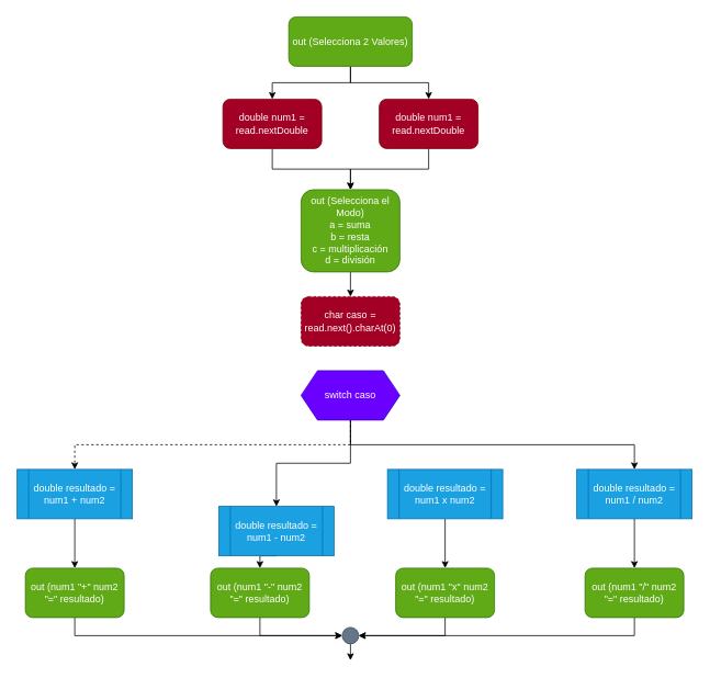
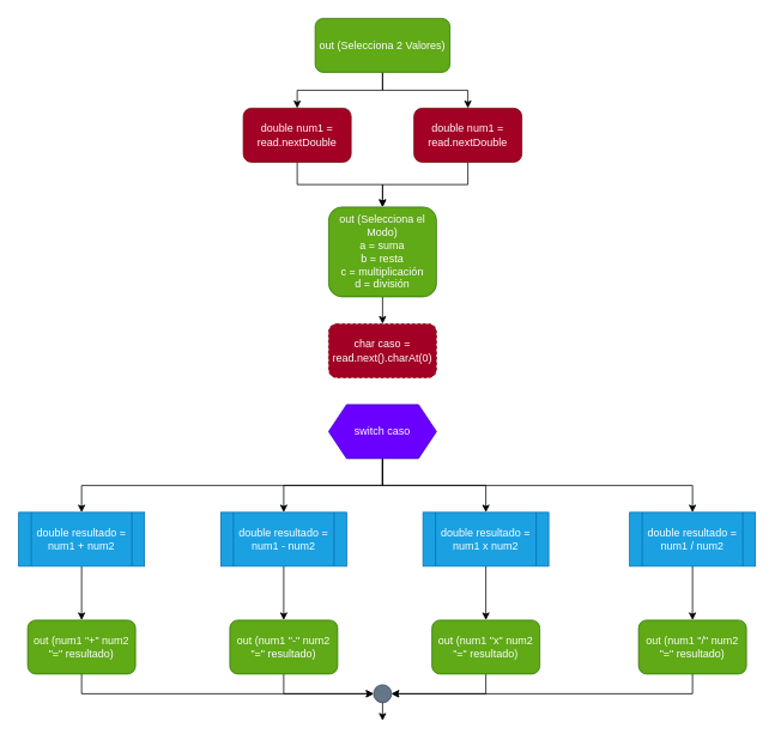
  <mxCell id="0" />
  <mxCell id="1" parent="0" />
  <mxCell id="2" style="edgeStyle=orthogonalEdgeStyle;rounded=0;orthogonalLoop=1;jettySize=auto;html=1;exitX=0.5;exitY=1;exitDx=0;exitDy=0;entryX=0.5;entryY=0;entryDx=0;entryDy=0;" edge="1" parent="1" source="4" target="6"><mxGeometry relative="1" as="geometry" /></mxCell>
  <mxCell id="3" style="edgeStyle=orthogonalEdgeStyle;rounded=0;orthogonalLoop=1;jettySize=auto;html=1;exitX=0.5;exitY=1;exitDx=0;exitDy=0;entryX=0.5;entryY=0;entryDx=0;entryDy=0;" edge="1" parent="1" source="4" target="8"><mxGeometry relative="1" as="geometry" /></mxCell>
  <mxCell id="4" value="out (Selecciona 2 Valores)" style="rounded=1;whiteSpace=wrap;html=1;fillColor=#60a917;fontColor=#ffffff;strokeColor=#2D7600;" vertex="1" parent="1"><mxGeometry x="350" y="20" width="150" height="60" as="geometry" /></mxCell>
  <mxCell id="5" style="edgeStyle=orthogonalEdgeStyle;rounded=0;orthogonalLoop=1;jettySize=auto;html=1;exitX=0.5;exitY=1;exitDx=0;exitDy=0;entryX=0.5;entryY=0;entryDx=0;entryDy=0;" edge="1" parent="1" source="6" target="10"><mxGeometry relative="1" as="geometry" /></mxCell>
  <mxCell id="6" value="double num1 = read.nextDouble" style="rounded=1;whiteSpace=wrap;html=1;fillColor=#a20025;fontColor=#ffffff;strokeColor=#6F0000;" vertex="1" parent="1"><mxGeometry x="270" y="120" width="120" height="60" as="geometry" /></mxCell>
  <mxCell id="7" style="edgeStyle=orthogonalEdgeStyle;rounded=0;orthogonalLoop=1;jettySize=auto;html=1;exitX=0.5;exitY=1;exitDx=0;exitDy=0;entryX=0.5;entryY=0;entryDx=0;entryDy=0;" edge="1" parent="1" source="8" target="10"><mxGeometry relative="1" as="geometry" /></mxCell>
  <mxCell id="8" value="double num1 = read.nextDouble" style="rounded=1;whiteSpace=wrap;html=1;fillColor=#a20025;fontColor=#ffffff;strokeColor=#6F0000;" vertex="1" parent="1"><mxGeometry x="460" y="120" width="120" height="60" as="geometry" /></mxCell>
  <mxCell id="9" style="edgeStyle=orthogonalEdgeStyle;rounded=0;orthogonalLoop=1;jettySize=auto;html=1;exitX=0.5;exitY=1;exitDx=0;exitDy=0;entryX=0.5;entryY=0;entryDx=0;entryDy=0;" edge="1" parent="1" source="10" target="11"><mxGeometry relative="1" as="geometry" /></mxCell>
  <mxCell id="10" value="out (Selecciona el Modo)&lt;br&gt;a = suma&lt;br&gt;b = resta&lt;br&gt;c = multiplicación&lt;br&gt;d = división" style="rounded=1;whiteSpace=wrap;html=1;fillColor=#60a917;fontColor=#ffffff;strokeColor=#2D7600;" vertex="1" parent="1"><mxGeometry x="365" y="230" width="120" height="100" as="geometry" /></mxCell>
  <mxCell id="11" value="char caso = read.next().charAt(0)" style="rounded=1;whiteSpace=wrap;html=1;fillColor=#a20025;fontColor=#ffffff;strokeColor=#6F0000;dashed=1;" vertex="1" parent="1"><mxGeometry x="365" y="360" width="120" height="60" as="geometry" /></mxCell>
  <mxCell id="12" style="edgeStyle=orthogonalEdgeStyle;rounded=0;orthogonalLoop=1;jettySize=auto;html=1;exitX=0.5;exitY=1;exitDx=0;exitDy=0;" edge="1" parent="1" source="16" target="24"><mxGeometry relative="1" as="geometry" /></mxCell>
+ <mxCell id="13" style="edgeStyle=orthogonalEdgeStyle;rounded=0;orthogonalLoop=1;jettySize=auto;html=1;exitX=0.5;exitY=1;exitDx=0;exitDy=0;entryX=0.5;entryY=0;entryDx=0;entryDy=0;" edge="1" parent="1" source="16" target="22"><mxGeometry relative="1" as="geometry" /></mxCell>
  <mxCell id="14" style="edgeStyle=orthogonalEdgeStyle;rounded=0;orthogonalLoop=1;jettySize=auto;html=1;exitX=0.5;exitY=1;exitDx=0;exitDy=0;entryX=0.5;entryY=0;entryDx=0;entryDy=0;" edge="1" parent="1" source="16" target="20"><mxGeometry relative="1" as="geometry" /></mxCell>
- <mxCell id="15" style="edgeStyle=orthogonalEdgeStyle;rounded=0;orthogonalLoop=1;jettySize=auto;html=1;exitX=0.5;exitY=1;exitDx=0;exitDy=0;entryX=0.5;entryY=0;entryDx=0;entryDy=0;dashed=1;" edge="1" parent="1" source="16" target="18"><mxGeometry relative="1" as="geometry" /></mxCell>
+ <mxCell id="15" style="edgeStyle=orthogonalEdgeStyle;rounded=0;orthogonalLoop=1;jettySize=auto;html=1;exitX=0.5;exitY=1;exitDx=0;exitDy=0;entryX=0.5;entryY=0;entryDx=0;entryDy=0;" edge="1" parent="1" source="16" target="18"><mxGeometry relative="1" as="geometry" /></mxCell>
  <mxCell id="16" value="switch caso" style="shape=hexagon;perimeter=hexagonPerimeter2;whiteSpace=wrap;html=1;fixedSize=1;fillColor=#6a00ff;fontColor=#ffffff;strokeColor=#3700CC;" vertex="1" parent="1"><mxGeometry x="365" y="450" width="120" height="60" as="geometry" /></mxCell>
  <mxCell id="17" style="edgeStyle=orthogonalEdgeStyle;rounded=0;orthogonalLoop=1;jettySize=auto;html=1;exitX=0.5;exitY=1;exitDx=0;exitDy=0;entryX=0.5;entryY=0;entryDx=0;entryDy=0;" edge="1" parent="1" source="18" target="26"><mxGeometry relative="1" as="geometry" /></mxCell>
  <mxCell id="18" value="double resultado = num1 + num2" style="shape=process;whiteSpace=wrap;html=1;backgroundOutline=1;fillColor=#1ba1e2;fontColor=#ffffff;strokeColor=#006EAF;" vertex="1" parent="1"><mxGeometry x="20" y="570" width="140" height="60" as="geometry" /></mxCell>
  <mxCell id="19" style="edgeStyle=orthogonalEdgeStyle;rounded=0;orthogonalLoop=1;jettySize=auto;html=1;exitX=0.5;exitY=1;exitDx=0;exitDy=0;entryX=0.5;entryY=0;entryDx=0;entryDy=0;" edge="1" parent="1" source="20" target="28"><mxGeometry relative="1" as="geometry" /></mxCell>
- <mxCell id="20" value="double resultado = num1 - num2" style="shape=process;whiteSpace=wrap;html=1;backgroundOutline=1;fillColor=#1ba1e2;fontColor=#ffffff;strokeColor=#006EAF;" vertex="1" parent="1"><mxGeometry x="265" y="615" width="140" height="60" as="geometry" /></mxCell>
+ <mxCell id="20" value="double resultado = num1 - num2" style="shape=process;whiteSpace=wrap;html=1;backgroundOutline=1;fillColor=#1ba1e2;fontColor=#ffffff;strokeColor=#006EAF;" vertex="1" parent="1"><mxGeometry x="245" y="570" width="140" height="60" as="geometry" /></mxCell>
  <mxCell id="21" style="edgeStyle=orthogonalEdgeStyle;rounded=0;orthogonalLoop=1;jettySize=auto;html=1;exitX=0.5;exitY=1;exitDx=0;exitDy=0;entryX=0.5;entryY=0;entryDx=0;entryDy=0;" edge="1" parent="1" source="22" target="30"><mxGeometry relative="1" as="geometry" /></mxCell>
  <mxCell id="22" value="double resultado = num1 x num2" style="shape=process;whiteSpace=wrap;html=1;backgroundOutline=1;fillColor=#1ba1e2;fontColor=#ffffff;strokeColor=#006EAF;" vertex="1" parent="1"><mxGeometry x="470" y="570" width="140" height="60" as="geometry" /></mxCell>
  <mxCell id="23" style="edgeStyle=orthogonalEdgeStyle;rounded=0;orthogonalLoop=1;jettySize=auto;html=1;exitX=0.5;exitY=1;exitDx=0;exitDy=0;entryX=0.5;entryY=0;entryDx=0;entryDy=0;" edge="1" parent="1" source="24" target="32"><mxGeometry relative="1" as="geometry" /></mxCell>
  <mxCell id="24" value="double resultado = num1 / num2" style="shape=process;whiteSpace=wrap;html=1;backgroundOutline=1;fillColor=#1ba1e2;fontColor=#ffffff;strokeColor=#006EAF;" vertex="1" parent="1"><mxGeometry x="700" y="570" width="140" height="60" as="geometry" /></mxCell>
  <mxCell id="25" style="edgeStyle=orthogonalEdgeStyle;rounded=0;orthogonalLoop=1;jettySize=auto;html=1;exitX=0.5;exitY=1;exitDx=0;exitDy=0;entryX=0;entryY=0.5;entryDx=0;entryDy=0;" edge="1" parent="1" source="26" target="34"><mxGeometry relative="1" as="geometry" /></mxCell>
  <mxCell id="26" value="out (num1 &quot;+&quot; num2 &quot;=&quot; resultado)" style="rounded=1;whiteSpace=wrap;html=1;fillColor=#60a917;fontColor=#ffffff;strokeColor=#2D7600;" vertex="1" parent="1"><mxGeometry x="30" y="690" width="120" height="60" as="geometry" /></mxCell>
  <mxCell id="27" style="edgeStyle=orthogonalEdgeStyle;rounded=0;orthogonalLoop=1;jettySize=auto;html=1;exitX=0.5;exitY=1;exitDx=0;exitDy=0;entryX=0;entryY=0.5;entryDx=0;entryDy=0;" edge="1" parent="1" source="28" target="34"><mxGeometry relative="1" as="geometry" /></mxCell>
  <mxCell id="28" value="out (num1 &quot;-&quot; num2 &quot;=&quot; resultado)" style="rounded=1;whiteSpace=wrap;html=1;fillColor=#60a917;fontColor=#ffffff;strokeColor=#2D7600;" vertex="1" parent="1"><mxGeometry x="255" y="690" width="120" height="60" as="geometry" /></mxCell>
  <mxCell id="29" style="edgeStyle=orthogonalEdgeStyle;rounded=0;orthogonalLoop=1;jettySize=auto;html=1;exitX=0.5;exitY=1;exitDx=0;exitDy=0;entryX=1;entryY=0.5;entryDx=0;entryDy=0;" edge="1" parent="1" source="30" target="34"><mxGeometry relative="1" as="geometry" /></mxCell>
  <mxCell id="30" value="out (num1 &quot;x&quot; num2 &quot;=&quot; resultado)" style="rounded=1;whiteSpace=wrap;html=1;fillColor=#60a917;fontColor=#ffffff;strokeColor=#2D7600;" vertex="1" parent="1"><mxGeometry x="480" y="690" width="120" height="60" as="geometry" /></mxCell>
  <mxCell id="31" style="edgeStyle=orthogonalEdgeStyle;rounded=0;orthogonalLoop=1;jettySize=auto;html=1;exitX=0.5;exitY=1;exitDx=0;exitDy=0;entryX=1;entryY=0.5;entryDx=0;entryDy=0;" edge="1" parent="1" source="32" target="34"><mxGeometry relative="1" as="geometry" /></mxCell>
  <mxCell id="32" value="out (num1 &quot;/&quot; num2 &quot;=&quot; resultado)" style="rounded=1;whiteSpace=wrap;html=1;fillColor=#60a917;fontColor=#ffffff;strokeColor=#2D7600;" vertex="1" parent="1"><mxGeometry x="710" y="690" width="120" height="60" as="geometry" /></mxCell>
  <mxCell id="33" style="edgeStyle=orthogonalEdgeStyle;rounded=0;orthogonalLoop=1;jettySize=auto;html=1;exitX=0.5;exitY=1;exitDx=0;exitDy=0;" edge="1" parent="1" source="34"><mxGeometry relative="1" as="geometry"><mxPoint x="425" y="802" as="targetPoint" /></mxGeometry></mxCell>
  <mxCell id="34" value="" style="ellipse;whiteSpace=wrap;html=1;aspect=fixed;fillColor=#647687;fontColor=#ffffff;strokeColor=#314354;" vertex="1" parent="1"><mxGeometry x="415" y="762" width="20" height="20" as="geometry" /></mxCell>
